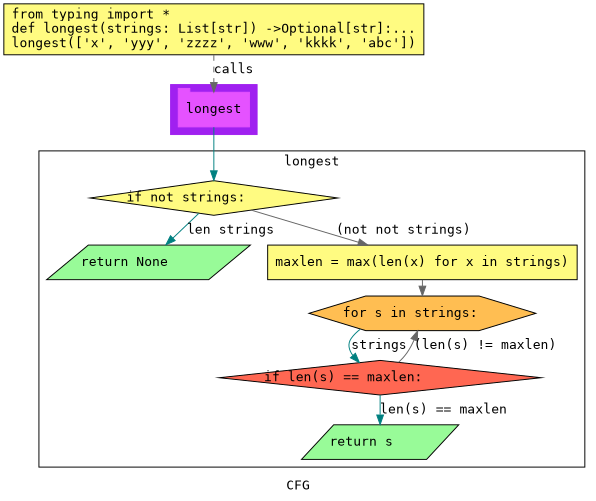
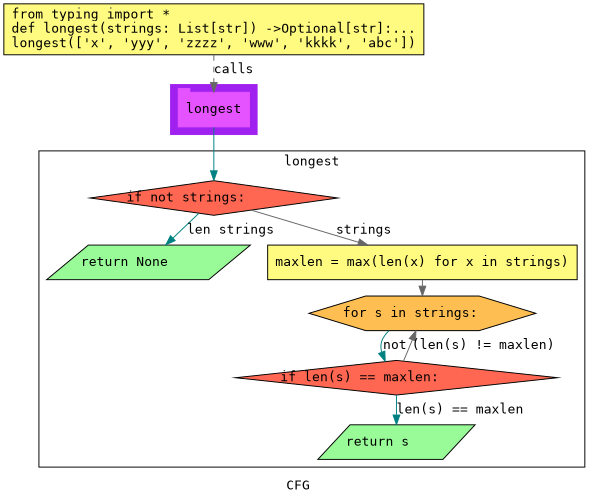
  digraph {
    compound=True
    fontname="DejaVu Sans Mono"
    label=CFG
    pack=False
    rankdir=TB
    ranksep=0.02
    node [fontname="DejaVu Sans Mono" shape=diamond style="filled,solid" fillcolor="#FF6752"]
    edge [color=teal fontname="DejaVu Sans Mono"]
    n1 [color="#E552FF" height=0.5 label=longest linenum="[11]" shape=tab style=filled width=1.0278 fillcolor=""]
-   n2 [fillcolor="#FFFB81" height=0.5 label="if not strings:\l" linenum="[3]" width=3.5745]
+   n2 [height=0.5 label="if not strings:\l" linenum="[3]" width=3.5745]
    n3 [fillcolor="#98fb98" height=0.5 label="return None\l" linenum="[4]" shape=parallelogram width=2.8323]
    n4 [fillcolor="#FFFB81" height=0.5 label="maxlen = max(len(x) for x in strings)\l" linenum="[6]" shape=rectangle width=4.4722]
    n5 [fillcolor="#FFBE52" height=0.5 label="for s in strings:\l" linenum="[7]" shape=hexagon width=3.273]
    n6 [height=0.5 label="if len(s) == maxlen:\l" linenum="[8]" width=4.6469]
    n7 [fillcolor="#98fb98" height=0.5 label="return s\l" linenum="[9]" shape=parallelogram width=2.1971]
    n8 [fillcolor="#FFFB81" height=0.73611 label="from typing import *\ldef longest(strings: List[str]) ->Optional[str]:...\llongest(['x', 'yyy', 'zzzz', 'www', 'kkkk', 'abc'])\l" linenum="[1]" shape=rectangle width=6.0694]
    subgraph cluster_1 {
      color=purple
      compound=true
      label=""
      shape=tab
      style=filled
      n1
    }
    subgraph cluster_2 {
      label=longest
      n2
      n3
      n4
      n5
      n6
      n7
      subgraph cluster_3 {
        color=purple
        compound=true
        label=""
        shape=tab
        style=filled
      }
      subgraph cluster_4 {
        color=purple
        compound=true
        label=""
        shape=tab
        style=filled
      }
    }
    n1 -> n2
    n2 -> n3 [label="len strings"]
-   n2 -> n4 [color=gray40 label="(not not strings)"]
+   n2 -> n4 [color=gray40 label=strings]
    n4 -> n5 [color=gray40]
-   n5 -> n6 [label=strings]
+   n5 -> n6 [label=not]
    n6 -> n5 [color=gray40 label="(len(s) != maxlen)"]
    n6 -> n7 [label="len(s) == maxlen"]
    n8 -> n1 [color=gray40 label=calls style=dashed]
  }
